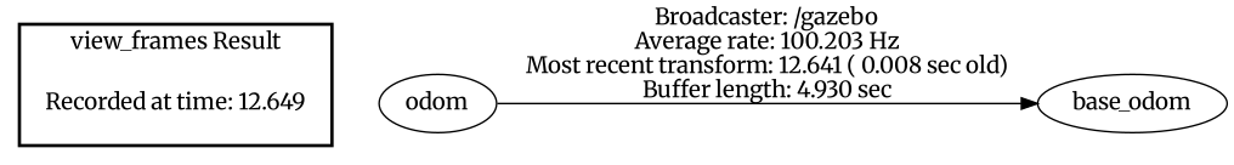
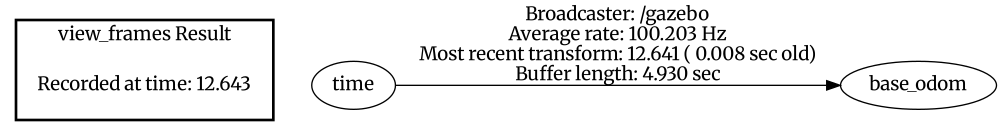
  digraph {
    fontname=Merriweather
    rankdir=LR
    node [fontname=Merriweather]
    edge [fontname=Merriweather]
-   "Recorded at time: 12.649" [shape=plaintext]
-   odom
+   "Recorded at time: 12.649" [shape=plaintext label="Recorded at time: 12.643"]
+   odom [label=time]
    n3 [label=base_odom]
    subgraph cluster_1 {
      color=black
      label="view_frames Result"
      style=bold
      "Recorded at time: 12.649"
    }
    "Recorded at time: 12.649" -> odom [style=invis]
    odom -> n3 [label="Broadcaster: /gazebo\nAverage rate: 100.203 Hz\nMost recent transform: 12.641 ( 0.008 sec old)\nBuffer length: 4.930 sec\n"]
  }
